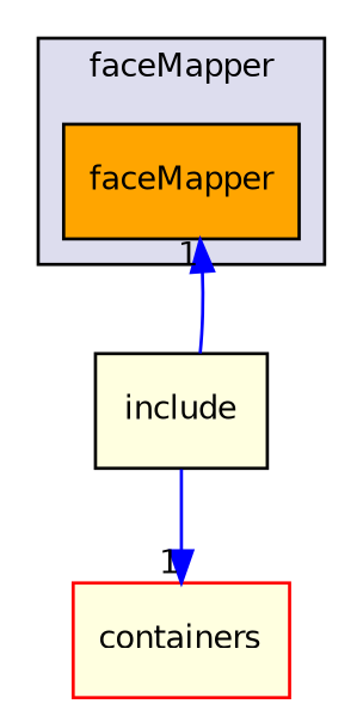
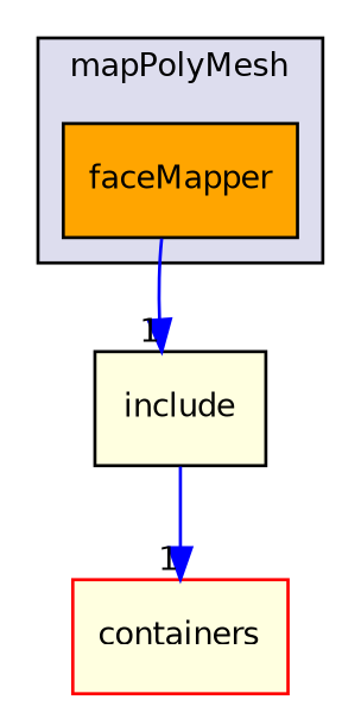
  digraph {
    compound=true
    node [fillcolor=lightyellow fontname=Helvetica fontsize=10 shape=box style=filled]
    edge [color=blue headlabel=1 labeldistance=1.5 labelfontname=Helvetica labelfontsize=10]
    n1 [fillcolor=orange label=faceMapper pencolor=black]
    n2 [label=include]
    n3 [color=red label=containers]
    subgraph cluster_1 {
      bgcolor="#ddddee"
      fontname=Helvetica
      fontsize=10
-     label=faceMapper
+     label=mapPolyMesh
      pencolor=black
      n1
    }
-   n2 -> n1
+   n1 -> n2
    n2 -> n3
  }
